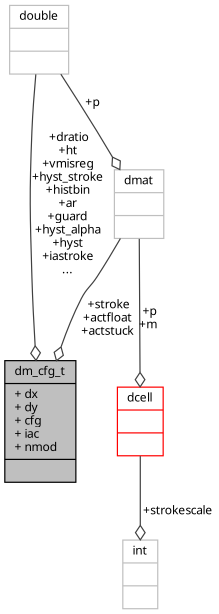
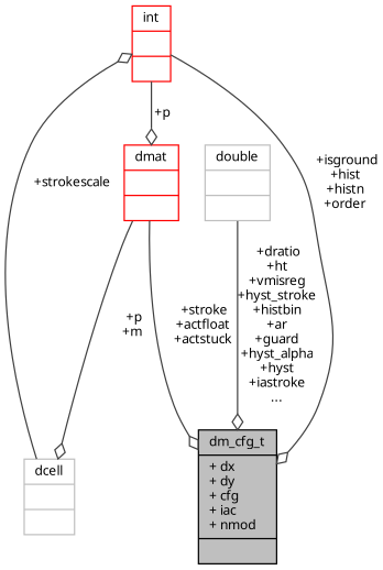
  digraph {
    fontname="Noto Sans"
    node [color=red fontname="Noto Sans" fontsize=10 shape=record]
    edge [arrowhead=odiamond color=grey25 fontname="Noto Sans" fontsize=10 labelfontname=Helvetica labelfontsize=10 style=solid]
    n1 [color=black fillcolor=grey75 fontcolor=black height=0.2 label="{dm_cfg_t\n|+ dx\l+ dy\l+ cfg\l+ iac\l+ nmod\l|}" style=filled width=0.4]
-   n2 [height=0.2 label="{dcell\n||}" width=0.4]
-   n3 [color=grey75 height=0.2 label="{int\n||}" width=0.4]
-   n4 [color=grey75 height=0.2 label="{dmat\n||}" width=0.4]
+   n2 [color=grey75 height=0.2 label="{dcell\n||}" width=0.4]
+   n3 [height=0.2 label="{int\n||}" width=0.4]
+   n4 [height=0.2 label="{dmat\n||}" width=0.4]
    n5 [color=grey75 height=0.2 label="{double\n||}" width=0.4]
    n2 -> n3 [label=" +strokescale"]
+   n3 -> n1 [label=" +isground\n+hist\n+histn\n+order"]
    n4 -> n1 [label=" +stroke\n+actfloat\n+actstuck"]
    n4 -> n2 [label=" +p\n+m"]
    n5 -> n1 [label=" +dratio\n+ht\n+vmisreg\n+hyst_stroke\n+histbin\n+ar\n+guard\n+hyst_alpha\n+hyst\n+iastroke\n..."]
-   n5 -> n4 [label=" +p"]
+   n3 -> n4 [label=" +p"]
  }
